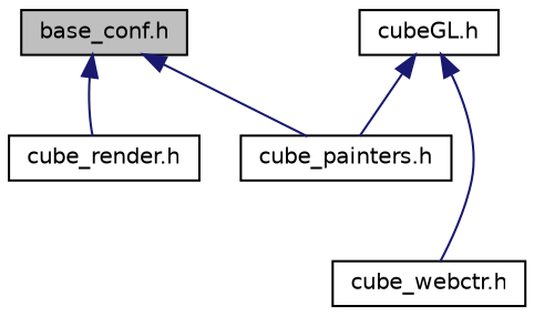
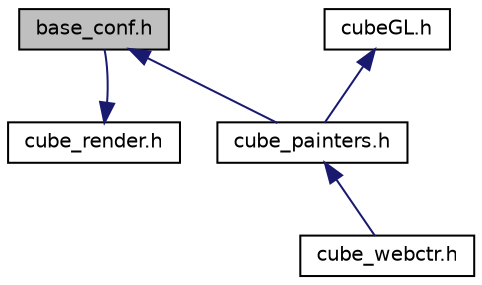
  digraph {
    node [color=black fillcolor=white fontname=Helvetica fontsize=10 shape=record style=filled]
    edge [color=midnightblue dir=back fontname=Helvetica fontsize=10 labelfontname=Helvetica labelfontsize=10 style=solid]
    n1 [fillcolor=grey75 fontcolor=black height=0.2 label="base_conf.h" width=0.4]
    n2 [height=0.2 label="cube_render.h" width=0.4]
    n3 [height=0.2 label="cube_painters.h" width=0.4]
    n4 [height=0.2 label="cubeGL.h" width=0.4]
    n5 [height=0.2 label="cube_webctr.h" width=0.4]
-   n1 -> n2
+   n2 -> n1
    n1 -> n3
-   n4 -> n5
+   n3 -> n5
    n4 -> n3
  }
